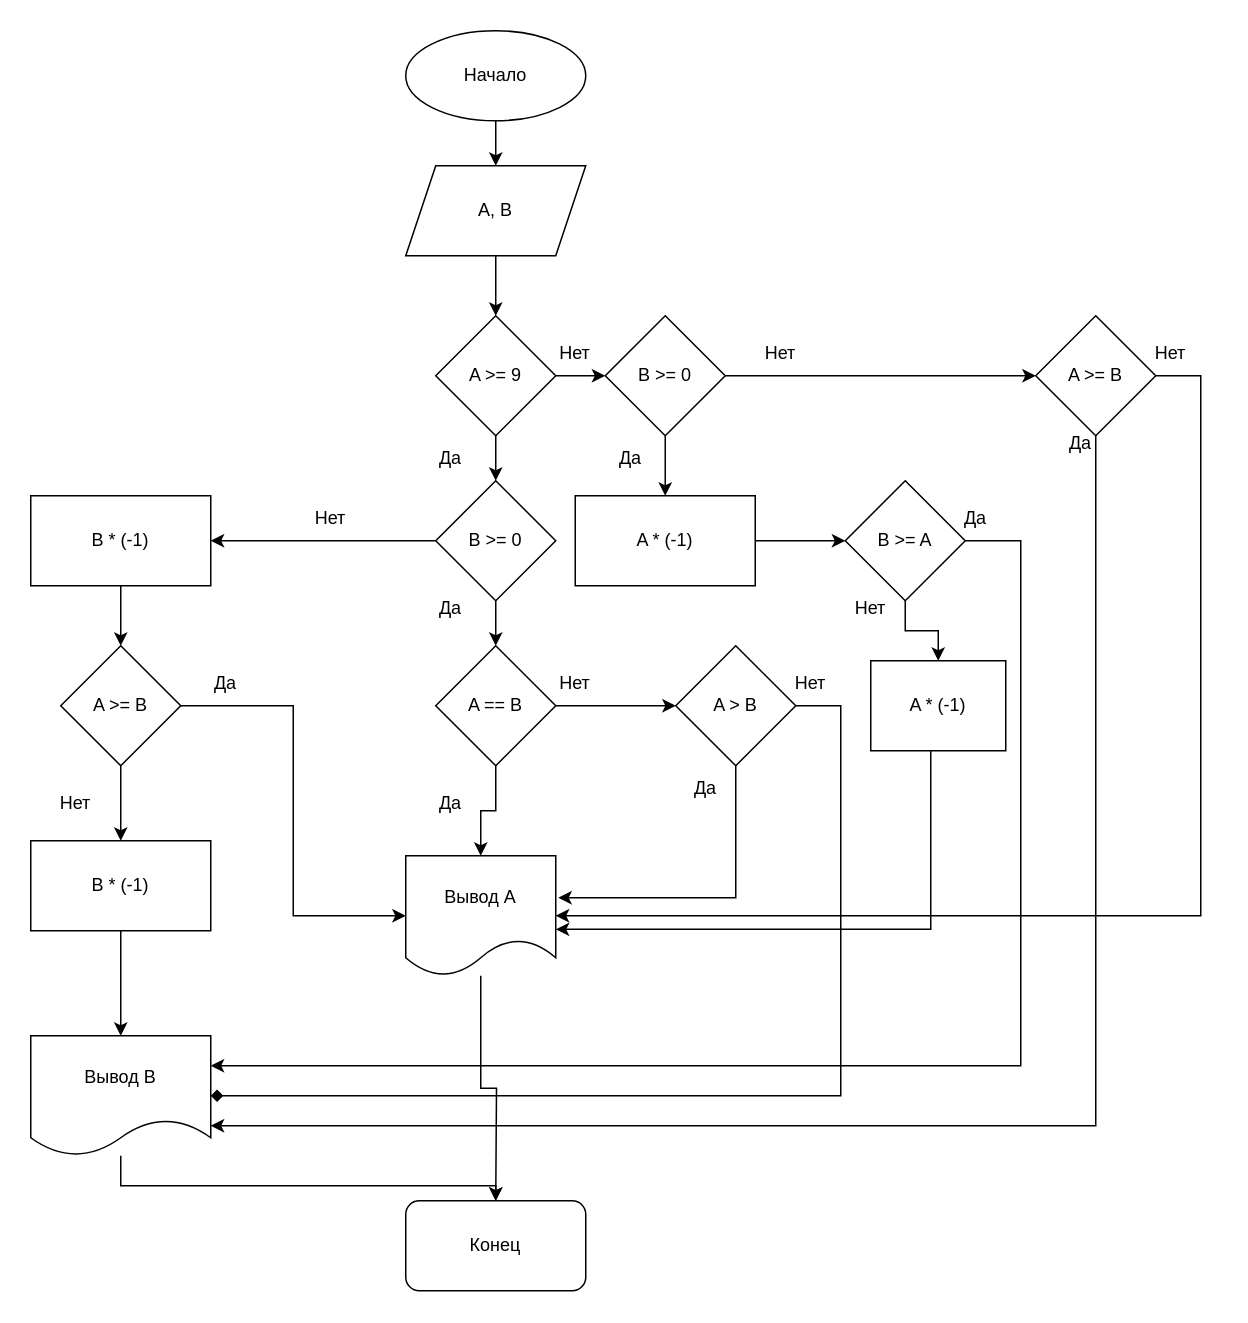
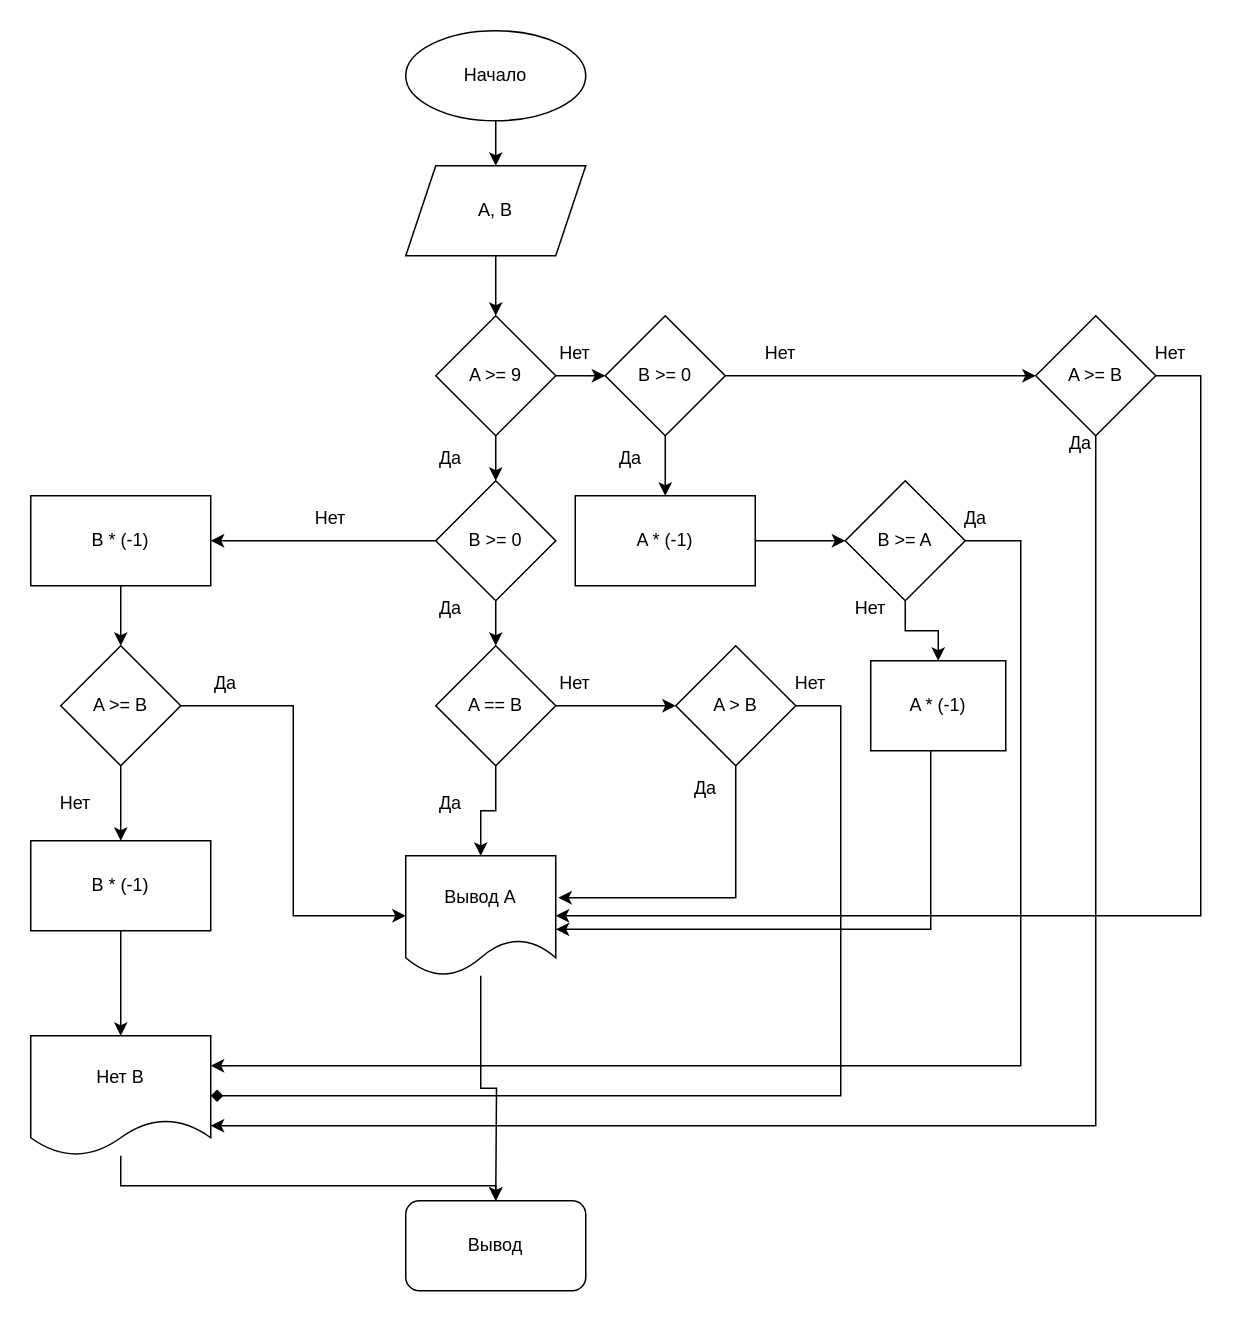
  <mxCell id="0" />
  <mxCell id="1" parent="0" />
  <mxCell id="2" value="" style="edgeStyle=orthogonalEdgeStyle;rounded=0;orthogonalLoop=1;jettySize=auto;html=1;" edge="1" parent="1" source="3" target="5"><mxGeometry relative="1" as="geometry" /></mxCell>
  <mxCell id="3" value="Начало" style="ellipse;whiteSpace=wrap;html=1;" vertex="1" parent="1"><mxGeometry x="270" y="20" width="120" height="60" as="geometry" /></mxCell>
  <mxCell id="4" value="" style="edgeStyle=orthogonalEdgeStyle;rounded=0;orthogonalLoop=1;jettySize=auto;html=1;" edge="1" parent="1" source="5" target="8"><mxGeometry relative="1" as="geometry" /></mxCell>
  <mxCell id="5" value="A, B" style="shape=parallelogram;perimeter=parallelogramPerimeter;whiteSpace=wrap;html=1;fixedSize=1;" vertex="1" parent="1"><mxGeometry x="270" y="110" width="120" height="60" as="geometry" /></mxCell>
  <mxCell id="6" value="" style="edgeStyle=orthogonalEdgeStyle;rounded=0;orthogonalLoop=1;jettySize=auto;html=1;" edge="1" parent="1" source="8" target="11"><mxGeometry relative="1" as="geometry" /></mxCell>
  <mxCell id="7" value="" style="edgeStyle=orthogonalEdgeStyle;rounded=0;orthogonalLoop=1;jettySize=auto;html=1;" edge="1" parent="1" source="8" target="19"><mxGeometry relative="1" as="geometry" /></mxCell>
  <mxCell id="8" value="A &amp;gt;= 9" style="rhombus;whiteSpace=wrap;html=1;" vertex="1" parent="1"><mxGeometry x="290" y="210" width="80" height="80" as="geometry" /></mxCell>
  <mxCell id="9" value="" style="edgeStyle=orthogonalEdgeStyle;rounded=0;orthogonalLoop=1;jettySize=auto;html=1;" edge="1" parent="1" source="11" target="14"><mxGeometry relative="1" as="geometry" /></mxCell>
  <mxCell id="10" value="" style="edgeStyle=orthogonalEdgeStyle;rounded=0;orthogonalLoop=1;jettySize=auto;html=1;entryX=1;entryY=0.5;entryDx=0;entryDy=0;" edge="1" parent="1" source="11" target="36"><mxGeometry relative="1" as="geometry"><mxPoint x="263" y="360" as="targetPoint" /></mxGeometry></mxCell>
  <mxCell id="11" value="B &amp;gt;= 0" style="rhombus;whiteSpace=wrap;html=1;" vertex="1" parent="1"><mxGeometry x="290" y="320" width="80" height="80" as="geometry" /></mxCell>
  <mxCell id="12" value="" style="edgeStyle=orthogonalEdgeStyle;rounded=0;orthogonalLoop=1;jettySize=auto;html=1;" edge="1" parent="1" source="14" target="16"><mxGeometry relative="1" as="geometry" /></mxCell>
  <mxCell id="13" value="" style="edgeStyle=orthogonalEdgeStyle;rounded=0;orthogonalLoop=1;jettySize=auto;html=1;" edge="1" parent="1" source="14" target="46"><mxGeometry relative="1" as="geometry" /></mxCell>
  <mxCell id="14" value="A == B" style="rhombus;whiteSpace=wrap;html=1;" vertex="1" parent="1"><mxGeometry x="290" y="430" width="80" height="80" as="geometry" /></mxCell>
  <mxCell id="15" style="edgeStyle=orthogonalEdgeStyle;rounded=0;orthogonalLoop=1;jettySize=auto;html=1;" edge="1" parent="1" source="16"><mxGeometry relative="1" as="geometry"><mxPoint x="330" y="800" as="targetPoint" /></mxGeometry></mxCell>
  <mxCell id="16" value="Вывод A" style="shape=document;whiteSpace=wrap;html=1;boundedLbl=1;" vertex="1" parent="1"><mxGeometry x="270" y="570" width="100" height="80" as="geometry" /></mxCell>
  <mxCell id="17" value="" style="edgeStyle=orthogonalEdgeStyle;rounded=0;orthogonalLoop=1;jettySize=auto;html=1;entryX=0.5;entryY=0;entryDx=0;entryDy=0;" edge="1" parent="1" source="19" target="51"><mxGeometry relative="1" as="geometry"><mxPoint x="443" y="320" as="targetPoint" /></mxGeometry></mxCell>
  <mxCell id="18" value="" style="edgeStyle=orthogonalEdgeStyle;rounded=0;orthogonalLoop=1;jettySize=auto;html=1;" edge="1" parent="1" source="19" target="49"><mxGeometry relative="1" as="geometry" /></mxCell>
  <mxCell id="19" value="B &amp;gt;= 0" style="rhombus;whiteSpace=wrap;html=1;" vertex="1" parent="1"><mxGeometry x="403" y="210" width="80" height="80" as="geometry" /></mxCell>
  <mxCell id="20" value="Да" style="text;html=1;strokeColor=none;fillColor=none;align=center;verticalAlign=middle;whiteSpace=wrap;rounded=0;" vertex="1" parent="1"><mxGeometry x="690" y="280" width="60" height="30" as="geometry" /></mxCell>
  <mxCell id="21" value="Да" style="text;html=1;strokeColor=none;fillColor=none;align=center;verticalAlign=middle;whiteSpace=wrap;rounded=0;" vertex="1" parent="1"><mxGeometry x="620" y="330" width="60" height="30" as="geometry" /></mxCell>
  <mxCell id="22" value="Да" style="text;html=1;strokeColor=none;fillColor=none;align=center;verticalAlign=middle;whiteSpace=wrap;rounded=0;" vertex="1" parent="1"><mxGeometry x="440" y="510" width="60" height="30" as="geometry" /></mxCell>
  <mxCell id="23" value="Да" style="text;html=1;strokeColor=none;fillColor=none;align=center;verticalAlign=middle;whiteSpace=wrap;rounded=0;" vertex="1" parent="1"><mxGeometry x="120" y="440" width="60" height="30" as="geometry" /></mxCell>
  <mxCell id="24" value="Да" style="text;html=1;strokeColor=none;fillColor=none;align=center;verticalAlign=middle;whiteSpace=wrap;rounded=0;" vertex="1" parent="1"><mxGeometry x="390" y="290" width="60" height="30" as="geometry" /></mxCell>
  <mxCell id="25" value="Да" style="text;html=1;strokeColor=none;fillColor=none;align=center;verticalAlign=middle;whiteSpace=wrap;rounded=0;" vertex="1" parent="1"><mxGeometry x="270" y="520" width="60" height="30" as="geometry" /></mxCell>
  <mxCell id="26" value="Да" style="text;html=1;strokeColor=none;fillColor=none;align=center;verticalAlign=middle;whiteSpace=wrap;rounded=0;" vertex="1" parent="1"><mxGeometry x="270" y="390" width="60" height="30" as="geometry" /></mxCell>
  <mxCell id="27" value="Да" style="text;html=1;strokeColor=none;fillColor=none;align=center;verticalAlign=middle;whiteSpace=wrap;rounded=0;" vertex="1" parent="1"><mxGeometry x="270" y="290" width="60" height="30" as="geometry" /></mxCell>
  <mxCell id="28" value="Нет" style="text;html=1;strokeColor=none;fillColor=none;align=center;verticalAlign=middle;whiteSpace=wrap;rounded=0;" vertex="1" parent="1"><mxGeometry x="750" y="220" width="60" height="30" as="geometry" /></mxCell>
  <mxCell id="29" value="Нет" style="text;html=1;strokeColor=none;fillColor=none;align=center;verticalAlign=middle;whiteSpace=wrap;rounded=0;" vertex="1" parent="1"><mxGeometry x="550" y="390" width="60" height="30" as="geometry" /></mxCell>
  <mxCell id="30" value="Нет" style="text;html=1;strokeColor=none;fillColor=none;align=center;verticalAlign=middle;whiteSpace=wrap;rounded=0;" vertex="1" parent="1"><mxGeometry x="490" y="220" width="60" height="30" as="geometry" /></mxCell>
  <mxCell id="31" value="Нет" style="text;html=1;strokeColor=none;fillColor=none;align=center;verticalAlign=middle;whiteSpace=wrap;rounded=0;" vertex="1" parent="1"><mxGeometry x="510" y="440" width="60" height="30" as="geometry" /></mxCell>
  <mxCell id="32" value="Нет" style="text;html=1;strokeColor=none;fillColor=none;align=center;verticalAlign=middle;whiteSpace=wrap;rounded=0;" vertex="1" parent="1"><mxGeometry x="190" y="330" width="60" height="30" as="geometry" /></mxCell>
  <mxCell id="33" value="Нет" style="text;html=1;strokeColor=none;fillColor=none;align=center;verticalAlign=middle;whiteSpace=wrap;rounded=0;" vertex="1" parent="1"><mxGeometry x="20" y="520" width="60" height="30" as="geometry" /></mxCell>
  <mxCell id="34" value="Нет" style="text;html=1;strokeColor=none;fillColor=none;align=center;verticalAlign=middle;whiteSpace=wrap;rounded=0;" vertex="1" parent="1"><mxGeometry x="353" y="220" width="60" height="30" as="geometry" /></mxCell>
  <mxCell id="35" value="" style="edgeStyle=orthogonalEdgeStyle;rounded=0;orthogonalLoop=1;jettySize=auto;html=1;" edge="1" parent="1" source="36" target="39"><mxGeometry relative="1" as="geometry" /></mxCell>
  <mxCell id="36" value="B * (-1)" style="whiteSpace=wrap;html=1;" vertex="1" parent="1"><mxGeometry x="20" y="330" width="120" height="60" as="geometry" /></mxCell>
  <mxCell id="37" style="edgeStyle=orthogonalEdgeStyle;rounded=0;orthogonalLoop=1;jettySize=auto;html=1;entryX=0;entryY=0.5;entryDx=0;entryDy=0;" edge="1" parent="1" source="39" target="16"><mxGeometry relative="1" as="geometry" /></mxCell>
  <mxCell id="38" value="" style="edgeStyle=orthogonalEdgeStyle;rounded=0;orthogonalLoop=1;jettySize=auto;html=1;" edge="1" parent="1" source="39" target="41"><mxGeometry relative="1" as="geometry" /></mxCell>
  <mxCell id="39" value="A &amp;gt;= B" style="rhombus;whiteSpace=wrap;html=1;" vertex="1" parent="1"><mxGeometry x="40" y="430" width="80" height="80" as="geometry" /></mxCell>
  <mxCell id="40" value="" style="edgeStyle=orthogonalEdgeStyle;rounded=0;orthogonalLoop=1;jettySize=auto;html=1;" edge="1" parent="1" source="41" target="43"><mxGeometry relative="1" as="geometry" /></mxCell>
  <mxCell id="41" value="B * (-1)" style="whiteSpace=wrap;html=1;" vertex="1" parent="1"><mxGeometry x="20" y="560" width="120" height="60" as="geometry" /></mxCell>
  <mxCell id="42" style="edgeStyle=orthogonalEdgeStyle;rounded=0;orthogonalLoop=1;jettySize=auto;html=1;entryX=0.5;entryY=0;entryDx=0;entryDy=0;" edge="1" parent="1" source="43" target="57"><mxGeometry relative="1" as="geometry"><Array as="points"><mxPoint x="80" y="790" /><mxPoint x="330" y="790" /></Array></mxGeometry></mxCell>
- <mxCell id="43" value="Вывод B" style="shape=document;whiteSpace=wrap;html=1;boundedLbl=1;" vertex="1" parent="1"><mxGeometry x="20" y="690" width="120" height="80" as="geometry" /></mxCell>
+ <mxCell id="43" value="Нет B" style="shape=document;whiteSpace=wrap;html=1;boundedLbl=1;" vertex="1" parent="1"><mxGeometry x="20" y="690" width="120" height="80" as="geometry" /></mxCell>
  <mxCell id="44" style="edgeStyle=orthogonalEdgeStyle;rounded=0;orthogonalLoop=1;jettySize=auto;html=1;entryX=1.017;entryY=0.35;entryDx=0;entryDy=0;entryPerimeter=0;" edge="1" parent="1" source="46" target="16"><mxGeometry relative="1" as="geometry"><mxPoint x="490" y="600" as="targetPoint" /><Array as="points"><mxPoint x="490" y="598" /></Array></mxGeometry></mxCell>
  <mxCell id="45" style="edgeStyle=orthogonalEdgeStyle;rounded=0;orthogonalLoop=1;jettySize=auto;html=1;entryX=1;entryY=0.5;entryDx=0;entryDy=0;endArrow=diamond;" edge="1" parent="1" source="46" target="43"><mxGeometry relative="1" as="geometry"><Array as="points"><mxPoint x="560" y="470" /><mxPoint x="560" y="730" /></Array></mxGeometry></mxCell>
  <mxCell id="46" value="A &amp;gt; B" style="rhombus;whiteSpace=wrap;html=1;" vertex="1" parent="1"><mxGeometry x="450" y="430" width="80" height="80" as="geometry" /></mxCell>
  <mxCell id="47" style="edgeStyle=orthogonalEdgeStyle;rounded=0;orthogonalLoop=1;jettySize=auto;html=1;entryX=1;entryY=0.75;entryDx=0;entryDy=0;" edge="1" parent="1" source="49" target="43"><mxGeometry relative="1" as="geometry"><Array as="points"><mxPoint x="730" y="750" /></Array></mxGeometry></mxCell>
  <mxCell id="48" style="edgeStyle=orthogonalEdgeStyle;rounded=0;orthogonalLoop=1;jettySize=auto;html=1;entryX=1;entryY=0.5;entryDx=0;entryDy=0;" edge="1" parent="1" source="49" target="16"><mxGeometry relative="1" as="geometry"><Array as="points"><mxPoint x="800" y="250" /><mxPoint x="800" y="610" /></Array></mxGeometry></mxCell>
  <mxCell id="49" value="A &amp;gt;= B" style="rhombus;whiteSpace=wrap;html=1;" vertex="1" parent="1"><mxGeometry x="690" y="210" width="80" height="80" as="geometry" /></mxCell>
  <mxCell id="50" value="" style="edgeStyle=orthogonalEdgeStyle;rounded=0;orthogonalLoop=1;jettySize=auto;html=1;" edge="1" parent="1" source="51" target="54"><mxGeometry relative="1" as="geometry" /></mxCell>
  <mxCell id="51" value="A * (-1)" style="rounded=0;whiteSpace=wrap;html=1;" vertex="1" parent="1"><mxGeometry x="383" y="330" width="120" height="60" as="geometry" /></mxCell>
  <mxCell id="52" style="edgeStyle=orthogonalEdgeStyle;rounded=0;orthogonalLoop=1;jettySize=auto;html=1;entryX=1;entryY=0.25;entryDx=0;entryDy=0;" edge="1" parent="1" source="54" target="43"><mxGeometry relative="1" as="geometry"><Array as="points"><mxPoint x="680" y="360" /><mxPoint x="680" y="710" /></Array></mxGeometry></mxCell>
  <mxCell id="53" value="" style="edgeStyle=orthogonalEdgeStyle;rounded=0;orthogonalLoop=1;jettySize=auto;html=1;" edge="1" parent="1" source="54" target="56"><mxGeometry relative="1" as="geometry" /></mxCell>
  <mxCell id="54" value="B &amp;gt;= A" style="rhombus;whiteSpace=wrap;html=1;rounded=0;" vertex="1" parent="1"><mxGeometry x="563" y="320" width="80" height="80" as="geometry" /></mxCell>
  <mxCell id="55" style="edgeStyle=orthogonalEdgeStyle;rounded=0;orthogonalLoop=1;jettySize=auto;html=1;entryX=1;entryY=0.613;entryDx=0;entryDy=0;entryPerimeter=0;" edge="1" parent="1" source="56" target="16"><mxGeometry relative="1" as="geometry"><Array as="points"><mxPoint x="620" y="619" /></Array></mxGeometry></mxCell>
  <mxCell id="56" value="A * (-1)" style="whiteSpace=wrap;html=1;rounded=0;" vertex="1" parent="1"><mxGeometry x="580" y="440" width="90" height="60" as="geometry" /></mxCell>
- <mxCell id="57" value="Конец" style="rounded=1;whiteSpace=wrap;html=1;" vertex="1" parent="1"><mxGeometry x="270" y="800" width="120" height="60" as="geometry" /></mxCell>
+ <mxCell id="57" value="Вывод" style="rounded=1;whiteSpace=wrap;html=1;" vertex="1" parent="1"><mxGeometry x="270" y="800" width="120" height="60" as="geometry" /></mxCell>
  <mxCell id="58" value="Нет" style="text;html=1;strokeColor=none;fillColor=none;align=center;verticalAlign=middle;whiteSpace=wrap;rounded=0;" vertex="1" parent="1"><mxGeometry x="353" y="440" width="60" height="30" as="geometry" /></mxCell>
